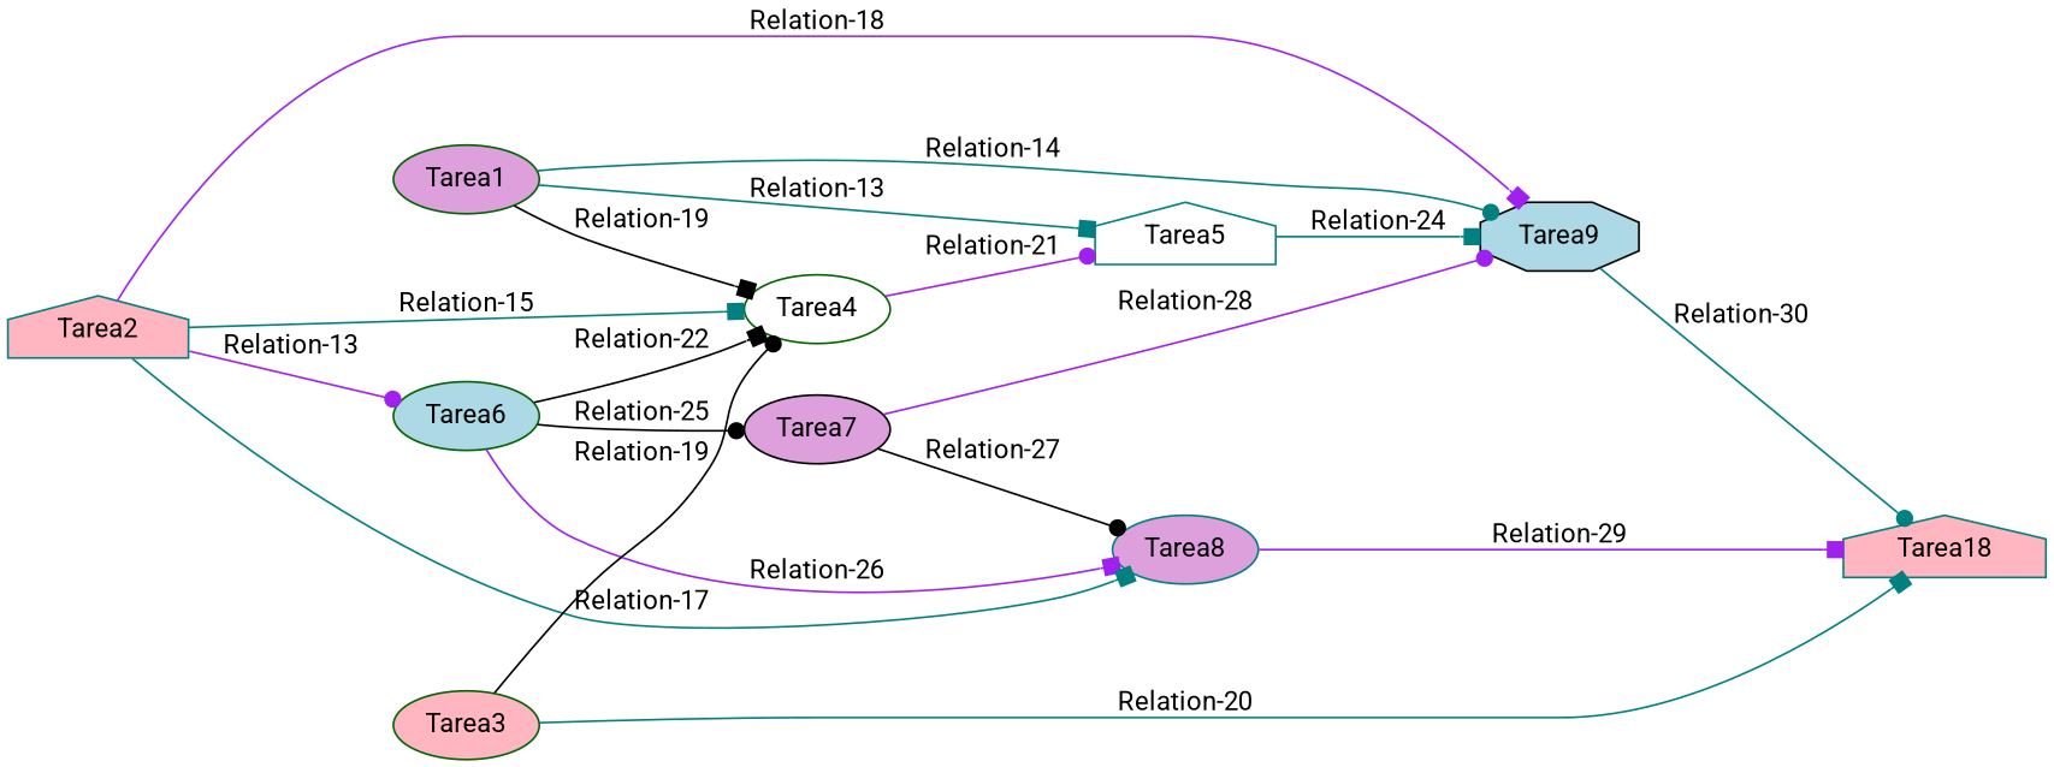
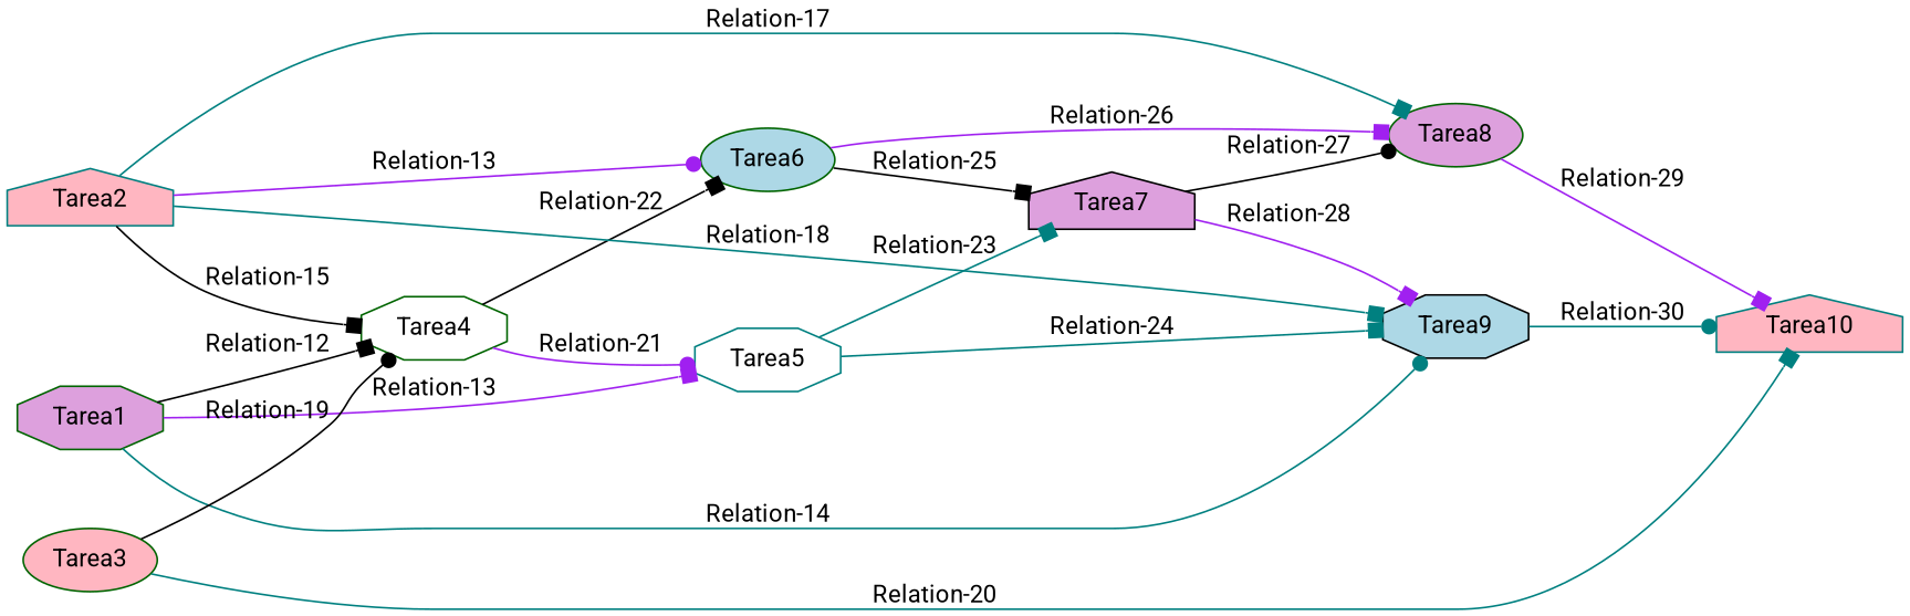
  strict digraph {
    fontname=Roboto
    rankdir=LR
    node [color=darkgreen fillcolor=plum fontname=Roboto shape=ellipse style=filled]
    edge [arrowhead=box color=teal fontname=Roboto]
-   n1 [label=Tarea1]
-   n2 [fillcolor=white label=Tarea4]
-   n3 [color=teal fillcolor=white label=Tarea5 shape=house]
+   n1 [label=Tarea1 shape=octagon]
+   n2 [fillcolor=white label=Tarea4 shape=octagon]
+   n3 [color=teal fillcolor=white label=Tarea5 shape=octagon]
    n4 [color=black fillcolor=lightblue label=Tarea9 shape=octagon]
    n5 [fillcolor=lightblue label=Tarea6]
-   n6 [color=black label=Tarea7]
-   n7 [color=teal fillcolor=lightpink label=Tarea18 shape=house]
+   n6 [color=black label=Tarea7 shape=house]
+   n7 [color=teal fillcolor=lightpink label=Tarea10 shape=house]
    n8 [color=teal fillcolor=lightpink label=Tarea2 shape=house]
-   n9 [color=teal label=Tarea8]
+   n9 [label=Tarea8]
    n10 [fillcolor=lightpink label=Tarea3]
-   n1 -> n2 [color=black label="Relation-19"]
-   n1 -> n3 [label="Relation-13"]
+   n1 -> n2 [color=black label="Relation-12"]
+   n1 -> n3 [color=purple label="Relation-13"]
    n1 -> n4 [arrowhead=dot label="Relation-14"]
    n2 -> n3 [arrowhead=dot color=purple label="Relation-21"]
-   n5 -> n2 [color=black label="Relation-22"]
+   n2 -> n5 [color=black label="Relation-22"]
    n3 -> n4 [label="Relation-24"]
+   n3 -> n6 [label="Relation-23"]
    n4 -> n7 [arrowhead=dot label="Relation-30"]
-   n5 -> n6 [arrowhead=dot color=black label="Relation-25"]
+   n5 -> n6 [color=black label="Relation-25"]
    n5 -> n9 [color=purple label="Relation-26"]
-   n6 -> n4 [arrowhead=dot color=purple label="Relation-28"]
+   n6 -> n4 [color=purple label="Relation-28"]
    n6 -> n9 [arrowhead=dot color=black label="Relation-27"]
-   n8 -> n2 [label="Relation-15"]
-   n8 -> n4 [color=purple label="Relation-18"]
+   n8 -> n2 [color=black label="Relation-15"]
+   n8 -> n4 [label="Relation-18"]
    n8 -> n5 [arrowhead=dot color=purple label="Relation-13"]
    n8 -> n9 [label="Relation-17"]
    n9 -> n7 [color=purple label="Relation-29"]
    n10 -> n2 [arrowhead=dot color=black label="Relation-19"]
    n10 -> n7 [label="Relation-20"]
  }
